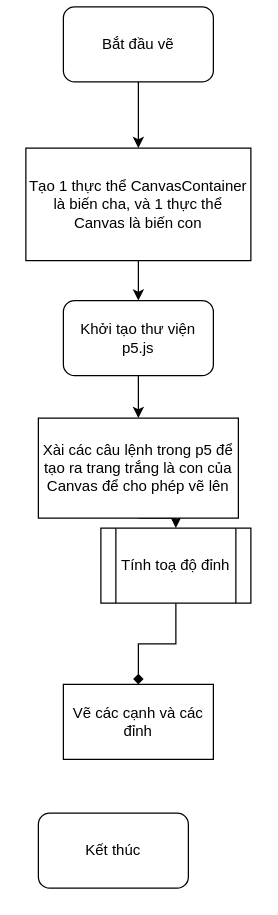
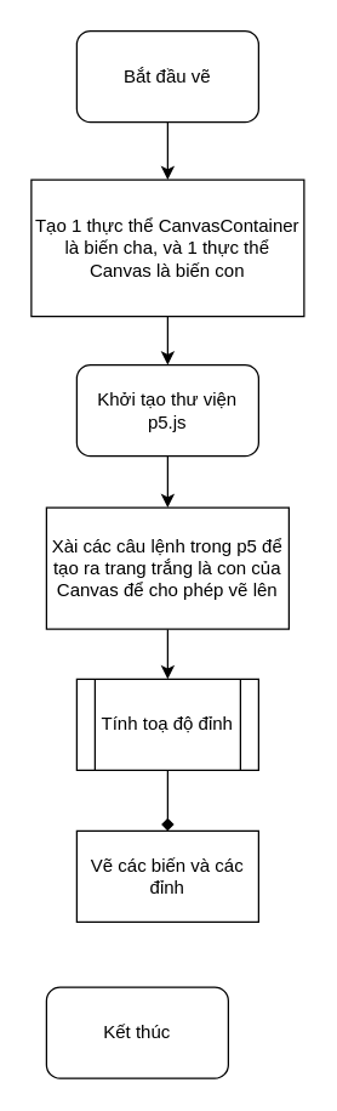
  <mxCell id="0" />
  <mxCell id="1" parent="0" />
  <mxCell id="2" style="edgeStyle=orthogonalEdgeStyle;rounded=0;orthogonalLoop=1;jettySize=auto;html=1;exitX=0.5;exitY=1;exitDx=0;exitDy=0;entryX=0.5;entryY=0;entryDx=0;entryDy=0;" edge="1" parent="1" source="3" target="5"><mxGeometry relative="1" as="geometry" /></mxCell>
- <mxCell id="3" value="Bắt đầu vẽ" style="rounded=1;whiteSpace=wrap;html=1;" vertex="1" parent="1"><mxGeometry x="50" y="5" width="120" height="60" as="geometry" /></mxCell>
+ <mxCell id="3" value="Bắt đầu vẽ" style="rounded=1;whiteSpace=wrap;html=1;" vertex="1" parent="1"><mxGeometry x="50" y="20" width="120" height="60" as="geometry" /></mxCell>
  <mxCell id="4" style="edgeStyle=orthogonalEdgeStyle;rounded=0;orthogonalLoop=1;jettySize=auto;html=1;exitX=0.5;exitY=1;exitDx=0;exitDy=0;entryX=0.5;entryY=0;entryDx=0;entryDy=0;" edge="1" parent="1" source="5" target="7"><mxGeometry relative="1" as="geometry" /></mxCell>
  <mxCell id="5" value="Tạo 1 thực thể CanvasContainer là biến cha, và 1 thực thể Canvas là biến con" style="rounded=0;whiteSpace=wrap;html=1;" vertex="1" parent="1"><mxGeometry x="20" y="118" width="180" height="90" as="geometry" /></mxCell>
  <mxCell id="6" style="edgeStyle=orthogonalEdgeStyle;rounded=0;orthogonalLoop=1;jettySize=auto;html=1;exitX=0.5;exitY=1;exitDx=0;exitDy=0;entryX=0.5;entryY=0;entryDx=0;entryDy=0;" edge="1" parent="1" source="7" target="11"><mxGeometry relative="1" as="geometry" /></mxCell>
  <mxCell id="7" value="Khởi tạo thư viện p5.js" style="whiteSpace=wrap;html=1;rounded=1;" vertex="1" parent="1"><mxGeometry x="50" y="240" width="120" height="60" as="geometry" /></mxCell>
  <mxCell id="8" style="edgeStyle=orthogonalEdgeStyle;rounded=0;orthogonalLoop=1;jettySize=auto;html=1;exitX=0.5;exitY=1;exitDx=0;exitDy=0;entryX=0.5;entryY=0;entryDx=0;entryDy=0;endArrow=diamond;" edge="1" parent="1" source="9" target="12"><mxGeometry relative="1" as="geometry" /></mxCell>
- <mxCell id="9" value="Tính toạ độ đỉnh" style="shape=process;whiteSpace=wrap;html=1;backgroundOutline=1;" vertex="1" parent="1"><mxGeometry x="80" y="422" width="120" height="60" as="geometry" /></mxCell>
+ <mxCell id="9" value="Tính toạ độ đỉnh" style="shape=process;whiteSpace=wrap;html=1;backgroundOutline=1;" vertex="1" parent="1"><mxGeometry x="50" y="447" width="120" height="60" as="geometry" /></mxCell>
  <mxCell id="10" style="edgeStyle=orthogonalEdgeStyle;rounded=0;orthogonalLoop=1;jettySize=auto;html=1;exitX=0.5;exitY=1;exitDx=0;exitDy=0;entryX=0.5;entryY=0;entryDx=0;entryDy=0;" edge="1" parent="1" source="11" target="9"><mxGeometry relative="1" as="geometry"><mxPoint x="110" y="454" as="targetPoint" /></mxGeometry></mxCell>
  <mxCell id="11" value="Xài các câu lệnh trong p5 để tạo ra trang trắng là con của Canvas để cho phép vẽ lên" style="rounded=0;whiteSpace=wrap;html=1;" vertex="1" parent="1"><mxGeometry x="30" y="334" width="160" height="80" as="geometry" /></mxCell>
- <mxCell id="12" value="Vẽ các cạnh và các đỉnh" style="rounded=0;whiteSpace=wrap;html=1;" vertex="1" parent="1"><mxGeometry x="50" y="547" width="120" height="60" as="geometry" /></mxCell>
+ <mxCell id="12" value="Vẽ các biến và các đỉnh" style="rounded=0;whiteSpace=wrap;html=1;" vertex="1" parent="1"><mxGeometry x="50" y="547" width="120" height="60" as="geometry" /></mxCell>
  <mxCell id="13" value="Kết thúc" style="rounded=1;whiteSpace=wrap;html=1;" vertex="1" parent="1"><mxGeometry x="30" y="650" width="120" height="60" as="geometry" /></mxCell>
